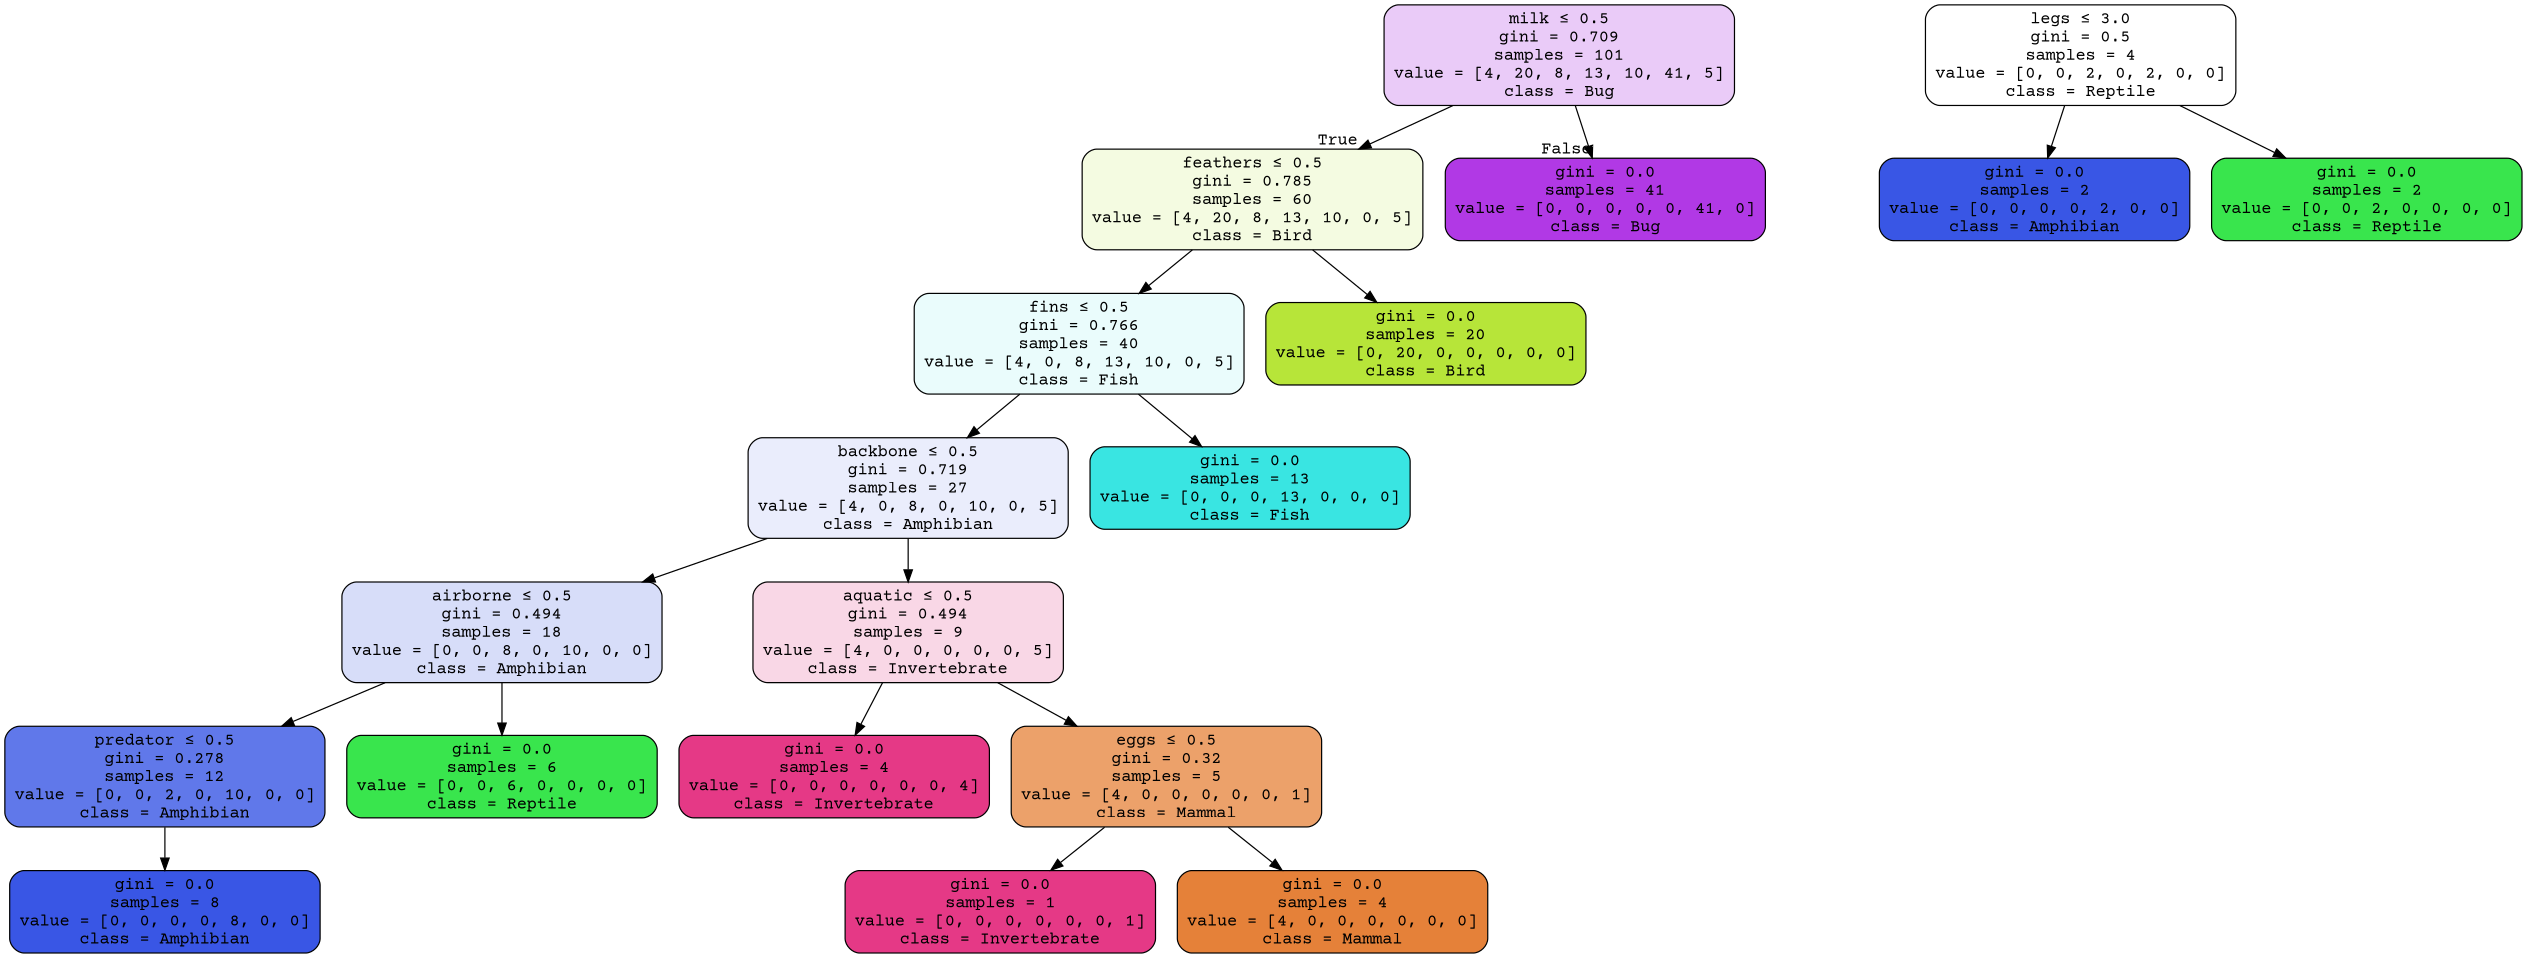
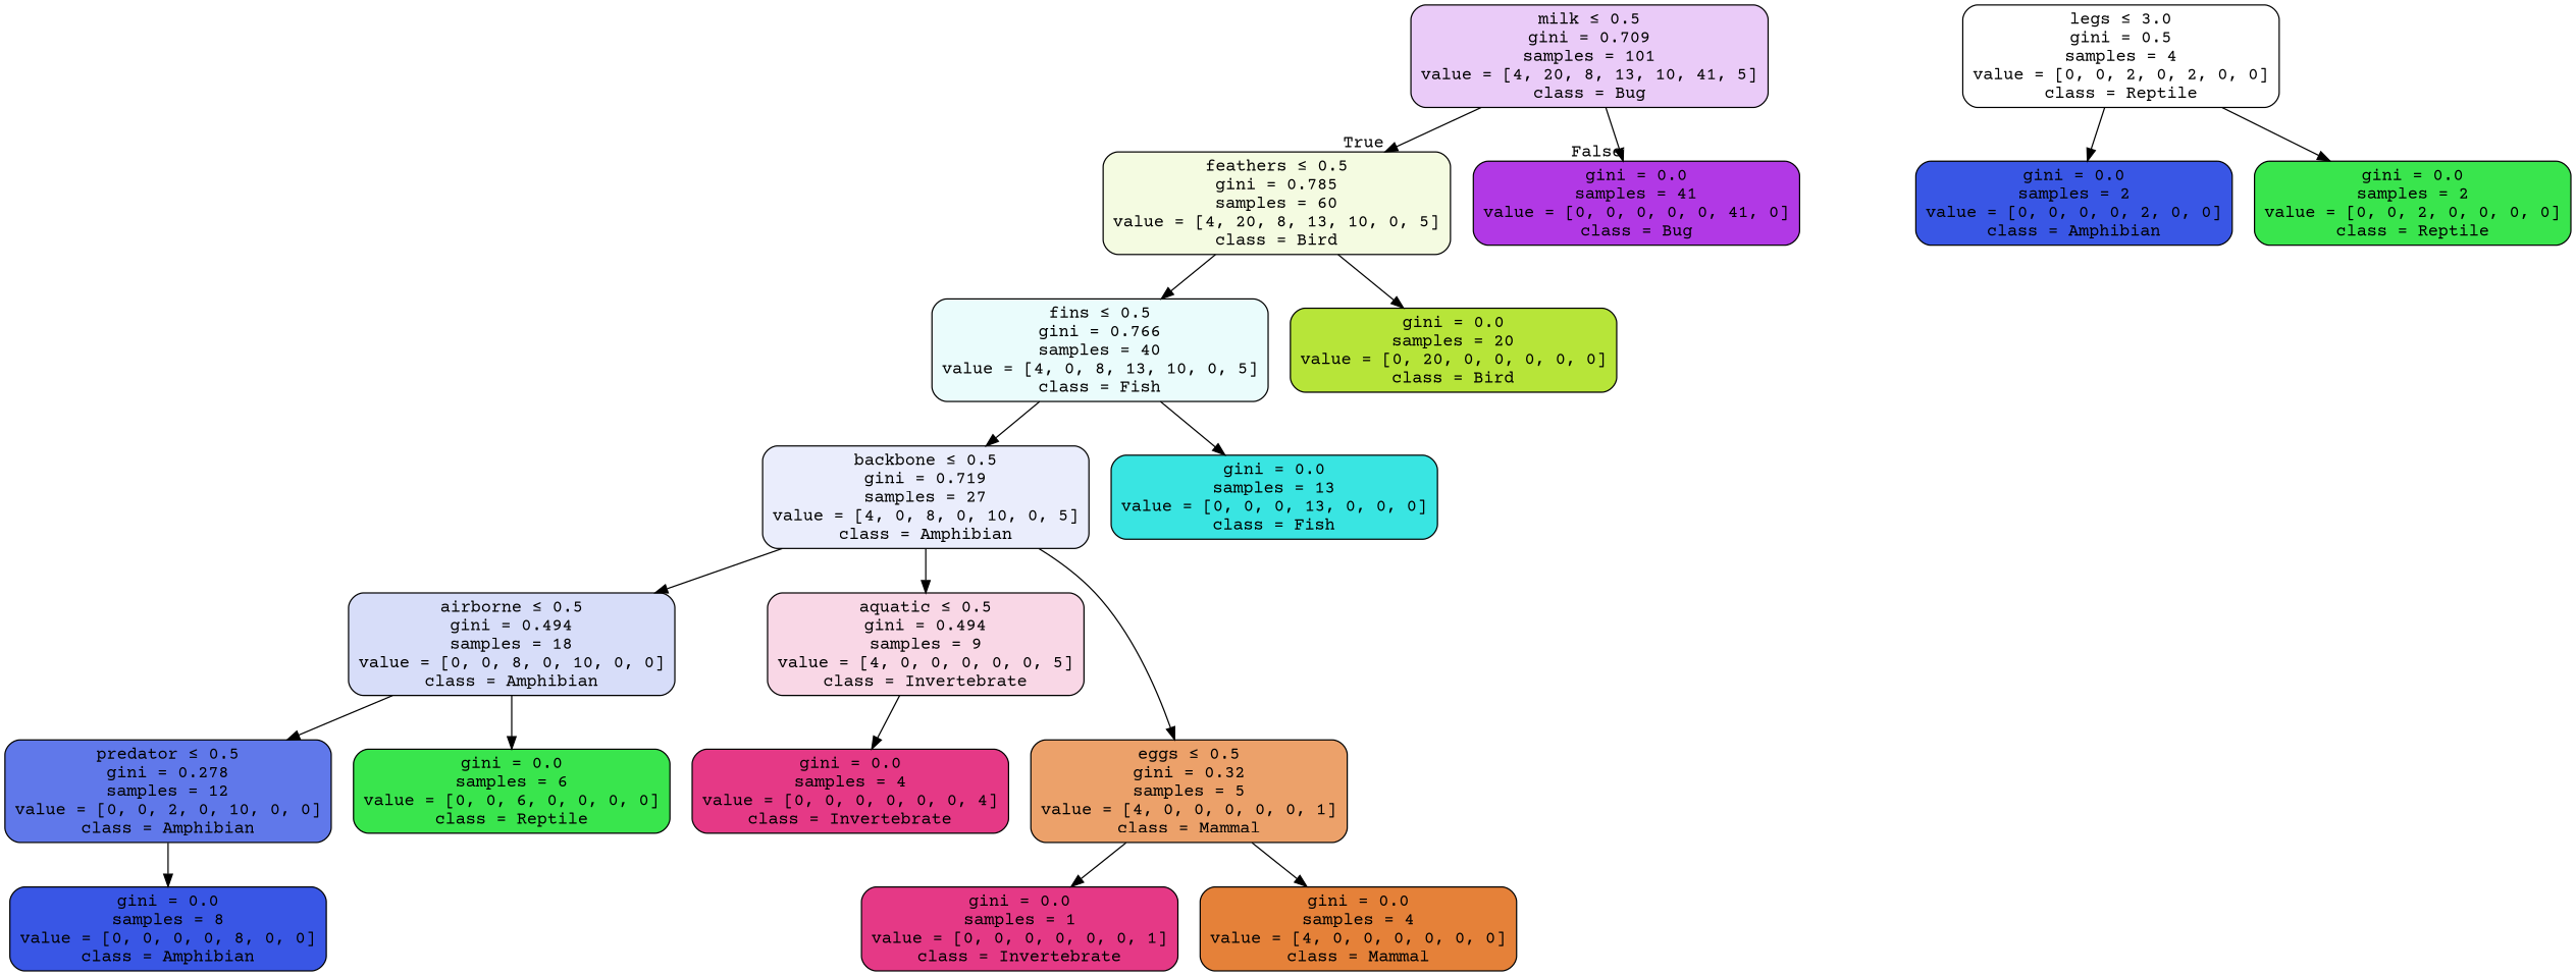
  digraph {
    fontname="Courier Prime"
    node [color=black fillcolor="#39e54dff" fontname="Courier Prime" shape=box style="filled, rounded"]
    edge [fontname="Courier Prime"]
    n1 [fillcolor="#b139e542" label=<milk &le; 0.5<br/>gini = 0.709<br/>samples = 101<br/>value = [4, 20, 8, 13, 10, 41, 5]<br/>class = Bug>]
    n2 [fillcolor="#b7e53926" label=<feathers &le; 0.5<br/>gini = 0.785<br/>samples = 60<br/>value = [4, 20, 8, 13, 10, 0, 5]<br/>class = Bird>]
    n3 [fillcolor="#b139e5ff" label=<gini = 0.0<br/>samples = 41<br/>value = [0, 0, 0, 0, 0, 41, 0]<br/>class = Bug>]
    n4 [fillcolor="#39e5e21a" label=<fins &le; 0.5<br/>gini = 0.766<br/>samples = 40<br/>value = [4, 0, 8, 13, 10, 0, 5]<br/>class = Fish>]
    n5 [fillcolor="#b7e539ff" label=<gini = 0.0<br/>samples = 20<br/>value = [0, 20, 0, 0, 0, 0, 0]<br/>class = Bird>]
    n6 [fillcolor="#3956e51b" label=<backbone &le; 0.5<br/>gini = 0.719<br/>samples = 27<br/>value = [4, 0, 8, 0, 10, 0, 5]<br/>class = Amphibian>]
    n7 [fillcolor="#39e5e2ff" label=<gini = 0.0<br/>samples = 13<br/>value = [0, 0, 0, 13, 0, 0, 0]<br/>class = Fish>]
    n8 [fillcolor="#3956e533" label=<airborne &le; 0.5<br/>gini = 0.494<br/>samples = 18<br/>value = [0, 0, 8, 0, 10, 0, 0]<br/>class = Amphibian>]
    n9 [fillcolor="#e5398633" label=<aquatic &le; 0.5<br/>gini = 0.494<br/>samples = 9<br/>value = [4, 0, 0, 0, 0, 0, 5]<br/>class = Invertebrate>]
    n10 [fillcolor="#3956e5cc" label=<predator &le; 0.5<br/>gini = 0.278<br/>samples = 12<br/>value = [0, 0, 2, 0, 10, 0, 0]<br/>class = Amphibian>]
    n11 [label=<gini = 0.0<br/>samples = 6<br/>value = [0, 0, 6, 0, 0, 0, 0]<br/>class = Reptile>]
    n12 [fillcolor="#e53986ff" label=<gini = 0.0<br/>samples = 4<br/>value = [0, 0, 0, 0, 0, 0, 4]<br/>class = Invertebrate>]
    n13 [fillcolor="#e58139bf" label=<eggs &le; 0.5<br/>gini = 0.32<br/>samples = 5<br/>value = [4, 0, 0, 0, 0, 0, 1]<br/>class = Mammal>]
    n14 [fillcolor="#3956e5ff" label=<gini = 0.0<br/>samples = 8<br/>value = [0, 0, 0, 0, 8, 0, 0]<br/>class = Amphibian>]
    n15 [fillcolor="#39e54d00" label=<legs &le; 3.0<br/>gini = 0.5<br/>samples = 4<br/>value = [0, 0, 2, 0, 2, 0, 0]<br/>class = Reptile>]
    n16 [fillcolor="#3956e5ff" label=<gini = 0.0<br/>samples = 2<br/>value = [0, 0, 0, 0, 2, 0, 0]<br/>class = Amphibian>]
    n17 [label=<gini = 0.0<br/>samples = 2<br/>value = [0, 0, 2, 0, 0, 0, 0]<br/>class = Reptile>]
    n18 [fillcolor="#e53986ff" label=<gini = 0.0<br/>samples = 1<br/>value = [0, 0, 0, 0, 0, 0, 1]<br/>class = Invertebrate>]
    n19 [fillcolor="#e58139ff" label=<gini = 0.0<br/>samples = 4<br/>value = [4, 0, 0, 0, 0, 0, 0]<br/>class = Mammal>]
    n1 -> n2 [headlabel=True labelangle=45 labeldistance=2.5]
    n1 -> n3 [headlabel=False labelangle=-45 labeldistance=2.5]
    n2 -> n4
    n2 -> n5
    n4 -> n6
    n4 -> n7
    n6 -> n8
    n6 -> n9
    n8 -> n10
    n8 -> n11
    n9 -> n12
-   n9 -> n13
+   n6 -> n13
    n10 -> n14
    n13 -> n18
    n13 -> n19
    n15 -> n16
    n15 -> n17
  }
